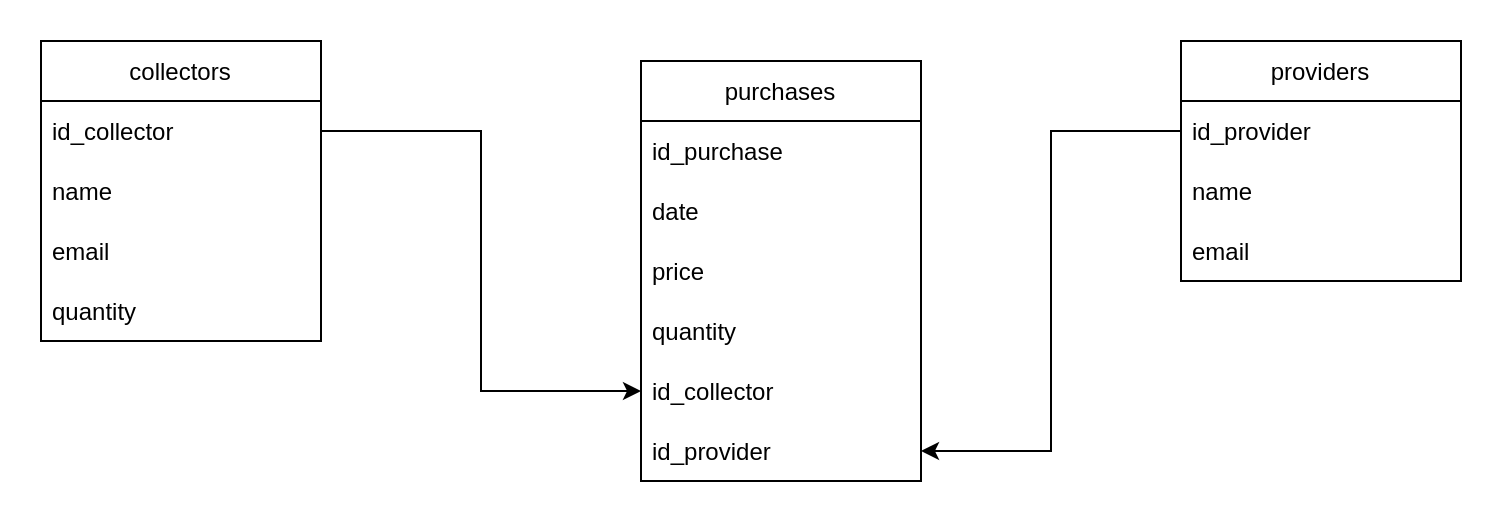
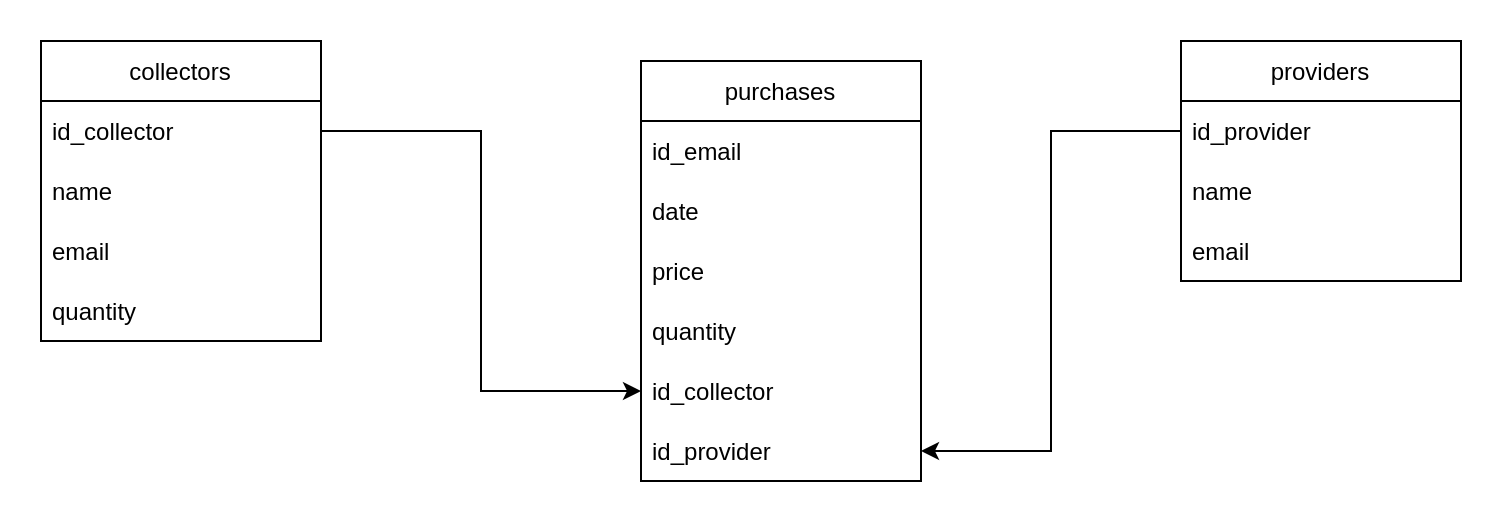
  <mxCell id="0" />
  <mxCell id="1" parent="0" />
  <mxCell id="2" value="collectors" style="swimlane;fontStyle=0;childLayout=stackLayout;horizontal=1;startSize=30;horizontalStack=0;resizeParent=1;resizeParentMax=0;resizeLast=0;collapsible=1;marginBottom=0;" vertex="1" parent="1"><mxGeometry x="20" y="20" width="140" height="150" as="geometry" /></mxCell>
  <mxCell id="3" value="id_collector" style="text;strokeColor=none;fillColor=none;align=left;verticalAlign=middle;spacingLeft=4;spacingRight=4;overflow=hidden;points=[[0,0.5],[1,0.5]];portConstraint=eastwest;rotatable=0;" vertex="1" parent="2"><mxGeometry y="30" width="140" height="30" as="geometry" /></mxCell>
  <mxCell id="4" value="name    " style="text;strokeColor=none;fillColor=none;align=left;verticalAlign=middle;spacingLeft=4;spacingRight=4;overflow=hidden;points=[[0,0.5],[1,0.5]];portConstraint=eastwest;rotatable=0;" vertex="1" parent="2"><mxGeometry y="60" width="140" height="30" as="geometry" /></mxCell>
  <mxCell id="5" value="email" style="text;strokeColor=none;fillColor=none;align=left;verticalAlign=middle;spacingLeft=4;spacingRight=4;overflow=hidden;points=[[0,0.5],[1,0.5]];portConstraint=eastwest;rotatable=0;" vertex="1" parent="2"><mxGeometry y="90" width="140" height="30" as="geometry" /></mxCell>
  <mxCell id="6" value="quantity" style="text;strokeColor=none;fillColor=none;align=left;verticalAlign=middle;spacingLeft=4;spacingRight=4;overflow=hidden;points=[[0,0.5],[1,0.5]];portConstraint=eastwest;rotatable=0;" vertex="1" parent="2"><mxGeometry y="120" width="140" height="30" as="geometry" /></mxCell>
  <mxCell id="7" value="providers" style="swimlane;fontStyle=0;childLayout=stackLayout;horizontal=1;startSize=30;horizontalStack=0;resizeParent=1;resizeParentMax=0;resizeLast=0;collapsible=1;marginBottom=0;" vertex="1" parent="1"><mxGeometry x="590" y="20" width="140" height="120" as="geometry" /></mxCell>
  <mxCell id="8" value="id_provider" style="text;strokeColor=none;fillColor=none;align=left;verticalAlign=middle;spacingLeft=4;spacingRight=4;overflow=hidden;points=[[0,0.5],[1,0.5]];portConstraint=eastwest;rotatable=0;" vertex="1" parent="7"><mxGeometry y="30" width="140" height="30" as="geometry" /></mxCell>
  <mxCell id="9" value="name" style="text;strokeColor=none;fillColor=none;align=left;verticalAlign=middle;spacingLeft=4;spacingRight=4;overflow=hidden;points=[[0,0.5],[1,0.5]];portConstraint=eastwest;rotatable=0;" vertex="1" parent="7"><mxGeometry y="60" width="140" height="30" as="geometry" /></mxCell>
  <mxCell id="10" value="email" style="text;strokeColor=none;fillColor=none;align=left;verticalAlign=middle;spacingLeft=4;spacingRight=4;overflow=hidden;points=[[0,0.5],[1,0.5]];portConstraint=eastwest;rotatable=0;" vertex="1" parent="7"><mxGeometry y="90" width="140" height="30" as="geometry" /></mxCell>
  <mxCell id="11" value="purchases" style="swimlane;fontStyle=0;childLayout=stackLayout;horizontal=1;startSize=30;horizontalStack=0;resizeParent=1;resizeParentMax=0;resizeLast=0;collapsible=1;marginBottom=0;" vertex="1" parent="1"><mxGeometry x="320" y="30" width="140" height="210" as="geometry" /></mxCell>
- <mxCell id="12" value="id_purchase" style="text;strokeColor=none;fillColor=none;align=left;verticalAlign=middle;spacingLeft=4;spacingRight=4;overflow=hidden;points=[[0,0.5],[1,0.5]];portConstraint=eastwest;rotatable=0;" vertex="1" parent="11"><mxGeometry y="30" width="140" height="30" as="geometry" /></mxCell>
+ <mxCell id="12" value="id_email" style="text;strokeColor=none;fillColor=none;align=left;verticalAlign=middle;spacingLeft=4;spacingRight=4;overflow=hidden;points=[[0,0.5],[1,0.5]];portConstraint=eastwest;rotatable=0;" vertex="1" parent="11"><mxGeometry y="30" width="140" height="30" as="geometry" /></mxCell>
  <mxCell id="13" value="date" style="text;strokeColor=none;fillColor=none;align=left;verticalAlign=middle;spacingLeft=4;spacingRight=4;overflow=hidden;points=[[0,0.5],[1,0.5]];portConstraint=eastwest;rotatable=0;" vertex="1" parent="11"><mxGeometry y="60" width="140" height="30" as="geometry" /></mxCell>
  <mxCell id="14" value="price" style="text;strokeColor=none;fillColor=none;align=left;verticalAlign=middle;spacingLeft=4;spacingRight=4;overflow=hidden;points=[[0,0.5],[1,0.5]];portConstraint=eastwest;rotatable=0;" vertex="1" parent="11"><mxGeometry y="90" width="140" height="30" as="geometry" /></mxCell>
  <mxCell id="15" value="quantity" style="text;strokeColor=none;fillColor=none;align=left;verticalAlign=middle;spacingLeft=4;spacingRight=4;overflow=hidden;points=[[0,0.5],[1,0.5]];portConstraint=eastwest;rotatable=0;" vertex="1" parent="11"><mxGeometry y="120" width="140" height="30" as="geometry" /></mxCell>
  <mxCell id="16" value="id_collector" style="text;strokeColor=none;fillColor=none;align=left;verticalAlign=middle;spacingLeft=4;spacingRight=4;overflow=hidden;points=[[0,0.5],[1,0.5]];portConstraint=eastwest;rotatable=0;" vertex="1" parent="11"><mxGeometry y="150" width="140" height="30" as="geometry" /></mxCell>
  <mxCell id="17" value="id_provider" style="text;strokeColor=none;fillColor=none;align=left;verticalAlign=middle;spacingLeft=4;spacingRight=4;overflow=hidden;points=[[0,0.5],[1,0.5]];portConstraint=eastwest;rotatable=0;" vertex="1" parent="11"><mxGeometry y="180" width="140" height="30" as="geometry" /></mxCell>
  <mxCell id="18" style="edgeStyle=orthogonalEdgeStyle;rounded=0;orthogonalLoop=1;jettySize=auto;html=1;entryX=0;entryY=0.5;entryDx=0;entryDy=0;" edge="1" parent="1" source="3" target="16"><mxGeometry relative="1" as="geometry" /></mxCell>
  <mxCell id="19" style="edgeStyle=orthogonalEdgeStyle;rounded=0;orthogonalLoop=1;jettySize=auto;html=1;entryX=1;entryY=0.5;entryDx=0;entryDy=0;" edge="1" parent="1" source="8" target="17"><mxGeometry relative="1" as="geometry" /></mxCell>
